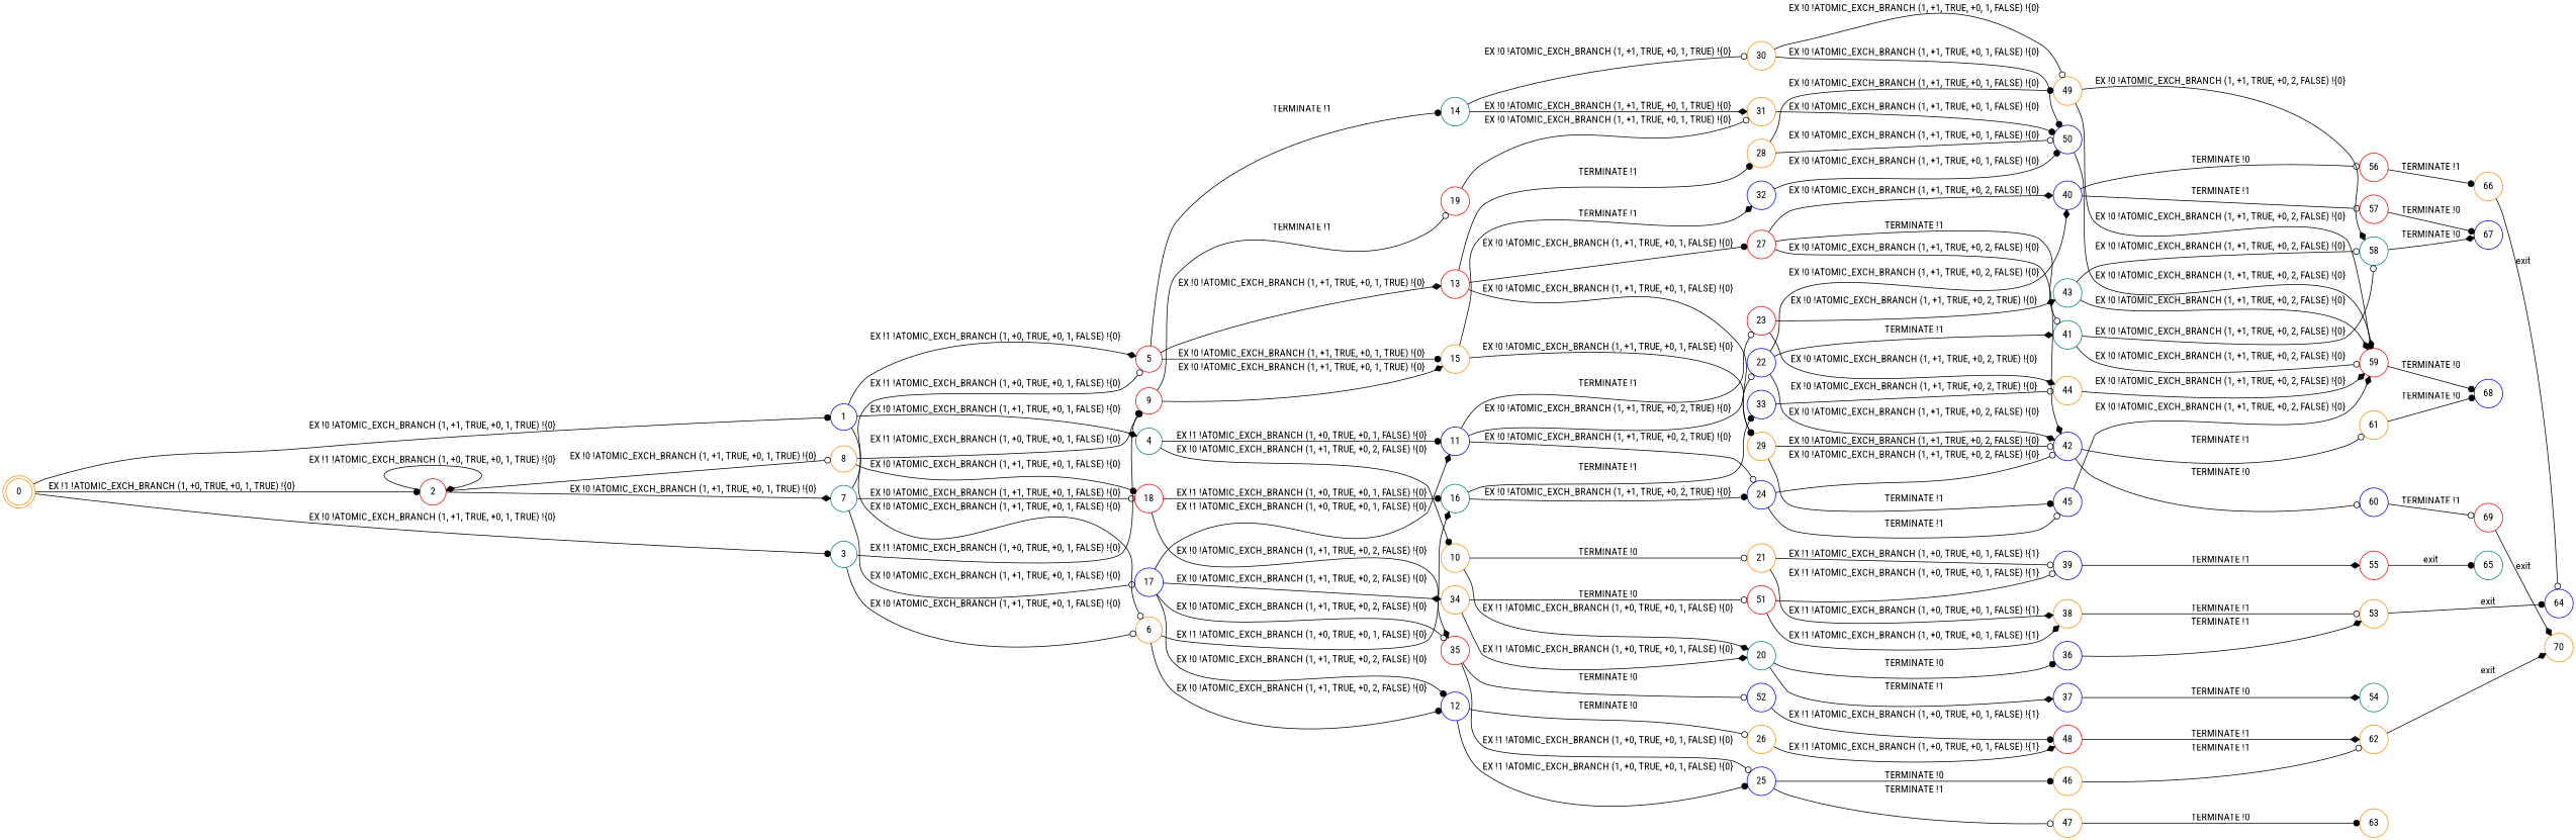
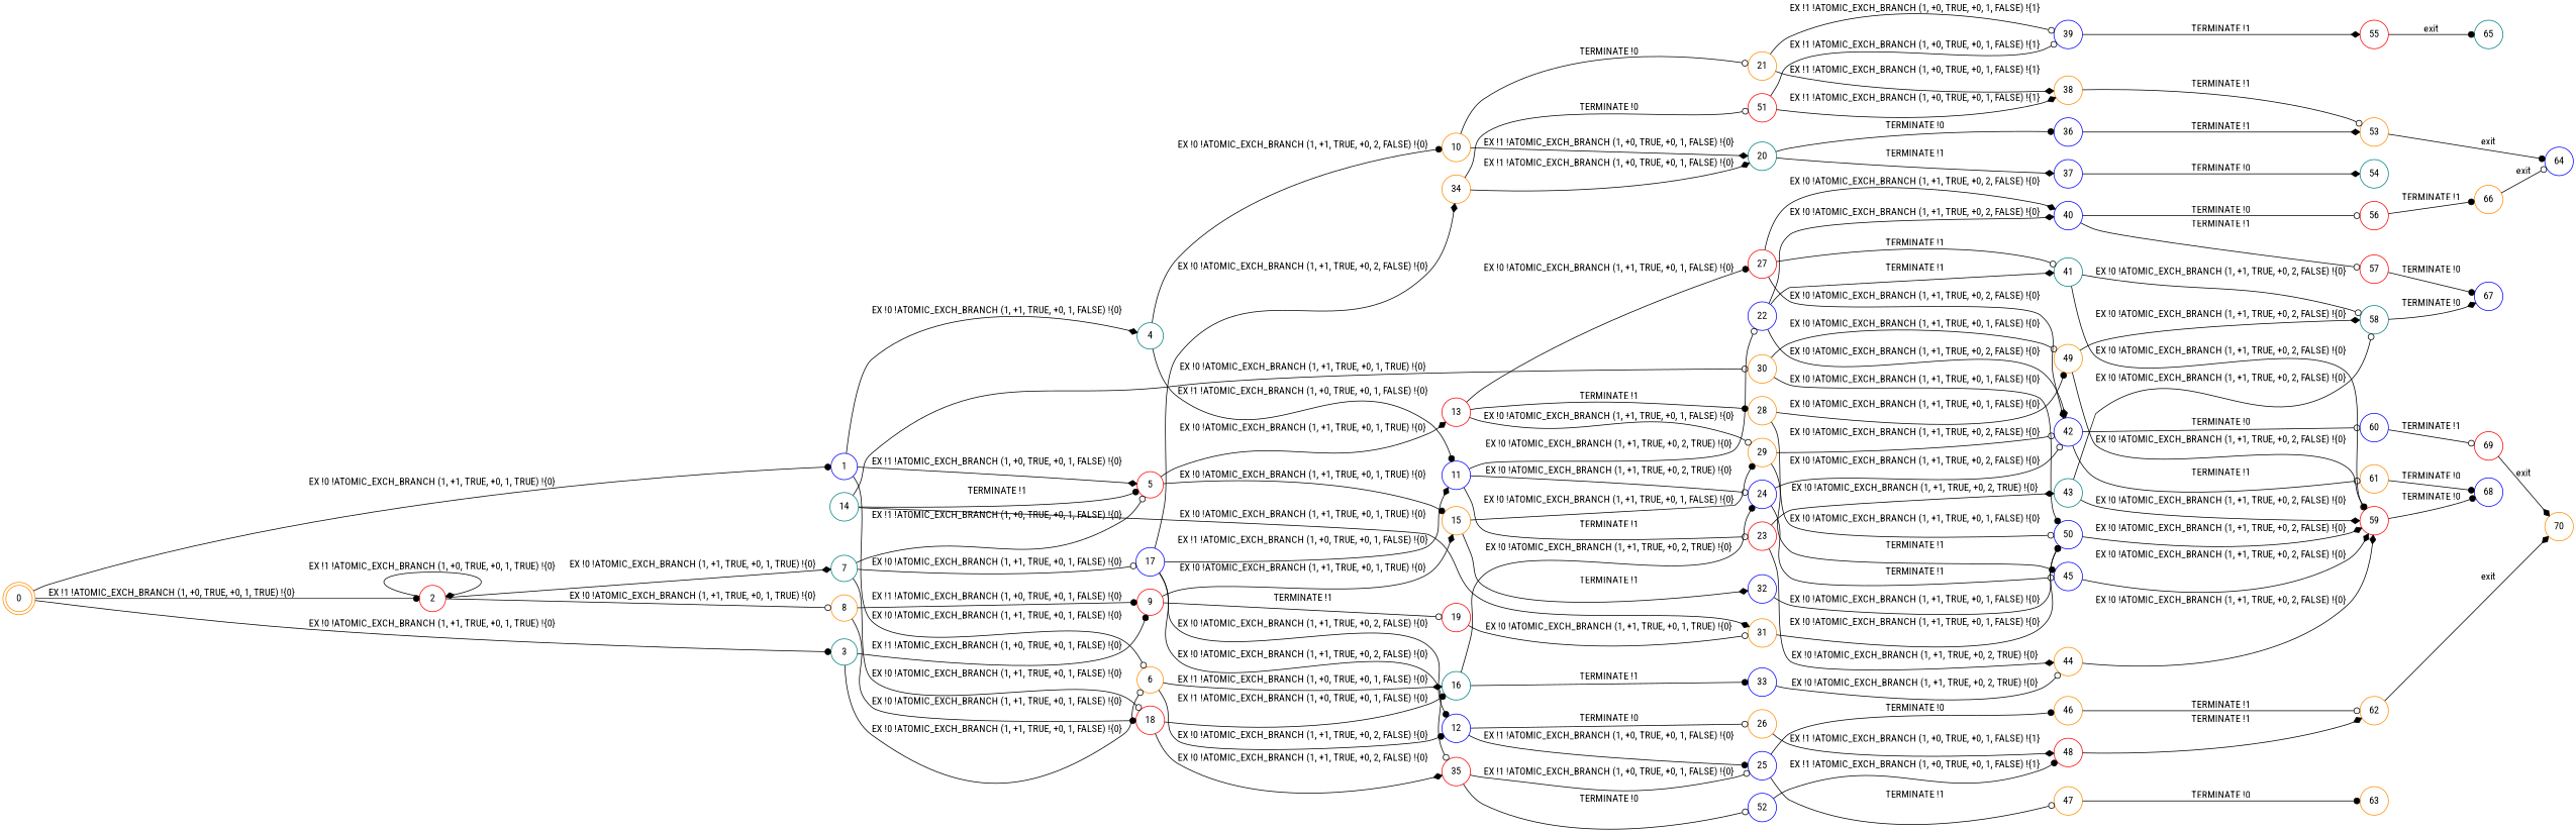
  digraph {
    fontname="Roboto Condensed"
    rankdir=LR
    node [color=darkorange fontname="Roboto Condensed" shape=circle]
    edge [arrowhead=odot fontname="Roboto Condensed"]
    0 [peripheries=2]
    1 [color=blue]
    2 [color=red]
    3 [color=teal]
    4 [color=teal]
    5 [color=red]
    6
    7 [color=teal]
    8
    9 [color=red]
    10
    11 [color=blue]
    13 [color=red]
    14 [color=teal]
    15
    12 [color=blue]
    16 [color=teal]
    17 [color=blue]
    18 [color=red]
    19 [color=red]
    20 [color=teal]
    21
    22 [color=blue]
    23 [color=red]
    24 [color=blue]
    25 [color=blue]
    26
    27 [color=red]
    28
    29
    30
    31
    32 [color=blue]
    33 [color=blue]
    34
    35 [color=red]
    36 [color=blue]
    37 [color=blue]
    38
    39 [color=blue]
    40 [color=blue]
    41 [color=teal]
    42 [color=blue]
    43 [color=teal]
    44
    45 [color=blue]
    46
    47
    48 [color=red]
    49
    50 [color=blue]
    51 [color=red]
    52 [color=blue]
    53
    54 [color=teal]
    55 [color=red]
    56 [color=red]
    57 [color=red]
    58 [color=teal]
    59 [color=red]
    60 [color=blue]
    61
    62
    63
    64 [color=blue]
    65 [color=teal]
    66
    67 [color=blue]
    68 [color=blue]
    69 [color=red]
    70
    0 -> 1 [arrowhead=dot label="EX !0 !ATOMIC_EXCH_BRANCH (1, +1, TRUE, +0, 1, TRUE) !{0}"]
    0 -> 2 [arrowhead=dot label="EX !1 !ATOMIC_EXCH_BRANCH (1, +0, TRUE, +0, 1, TRUE) !{0}"]
    0 -> 3 [arrowhead=dot label="EX !0 !ATOMIC_EXCH_BRANCH (1, +1, TRUE, +0, 1, TRUE) !{0}"]
    1 -> 4 [arrowhead=diamond label="EX !0 !ATOMIC_EXCH_BRANCH (1, +1, TRUE, +0, 1, FALSE) !{0}"]
    1 -> 5 [arrowhead=diamond label="EX !1 !ATOMIC_EXCH_BRANCH (1, +0, TRUE, +0, 1, FALSE) !{0}"]
    1 -> 6 [label="EX !0 !ATOMIC_EXCH_BRANCH (1, +1, TRUE, +0, 1, FALSE) !{0}"]
    2 -> 2 [arrowhead=diamond label="EX !1 !ATOMIC_EXCH_BRANCH (1, +0, TRUE, +0, 1, TRUE) !{0}"]
    2 -> 7 [arrowhead=diamond label="EX !0 !ATOMIC_EXCH_BRANCH (1, +1, TRUE, +0, 1, TRUE) !{0}"]
    2 -> 8 [label="EX !0 !ATOMIC_EXCH_BRANCH (1, +1, TRUE, +0, 1, TRUE) !{0}"]
    3 -> 6 [label="EX !0 !ATOMIC_EXCH_BRANCH (1, +1, TRUE, +0, 1, FALSE) !{0}"]
    3 -> 9 [arrowhead=dot label="EX !1 !ATOMIC_EXCH_BRANCH (1, +0, TRUE, +0, 1, FALSE) !{0}"]
    4 -> 10 [arrowhead=dot label="EX !0 !ATOMIC_EXCH_BRANCH (1, +1, TRUE, +0, 2, FALSE) !{0}"]
    4 -> 11 [arrowhead=dot label="EX !1 !ATOMIC_EXCH_BRANCH (1, +0, TRUE, +0, 1, FALSE) !{0}"]
    5 -> 13 [arrowhead=diamond label="EX !0 !ATOMIC_EXCH_BRANCH (1, +1, TRUE, +0, 1, TRUE) !{0}"]
-   5 -> 14 [arrowhead=dot label="TERMINATE !1"]
+   14 -> 5 [arrowhead=dot label="TERMINATE !1"]
    5 -> 15 [arrowhead=dot label="EX !0 !ATOMIC_EXCH_BRANCH (1, +1, TRUE, +0, 1, TRUE) !{0}"]
    6 -> 12 [arrowhead=dot label="EX !0 !ATOMIC_EXCH_BRANCH (1, +1, TRUE, +0, 2, FALSE) !{0}"]
    6 -> 16 [arrowhead=diamond label="EX !1 !ATOMIC_EXCH_BRANCH (1, +0, TRUE, +0, 1, FALSE) !{0}"]
    7 -> 5 [label="EX !1 !ATOMIC_EXCH_BRANCH (1, +0, TRUE, +0, 1, FALSE) !{0}"]
    7 -> 17 [label="EX !0 !ATOMIC_EXCH_BRANCH (1, +1, TRUE, +0, 1, FALSE) !{0}"]
    7 -> 18 [label="EX !0 !ATOMIC_EXCH_BRANCH (1, +1, TRUE, +0, 1, FALSE) !{0}"]
    8 -> 9 [arrowhead=dot label="EX !1 !ATOMIC_EXCH_BRANCH (1, +0, TRUE, +0, 1, FALSE) !{0}"]
    8 -> 18 [arrowhead=dot label="EX !0 !ATOMIC_EXCH_BRANCH (1, +1, TRUE, +0, 1, FALSE) !{0}"]
    9 -> 15 [arrowhead=diamond label="EX !0 !ATOMIC_EXCH_BRANCH (1, +1, TRUE, +0, 1, TRUE) !{0}"]
    9 -> 19 [label="TERMINATE !1"]
    10 -> 20 [arrowhead=diamond label="EX !1 !ATOMIC_EXCH_BRANCH (1, +0, TRUE, +0, 1, FALSE) !{0}"]
    10 -> 21 [label="TERMINATE !0"]
    11 -> 22 [label="EX !0 !ATOMIC_EXCH_BRANCH (1, +1, TRUE, +0, 2, TRUE) !{0}"]
    11 -> 23 [label="TERMINATE !1"]
    11 -> 24 [label="EX !0 !ATOMIC_EXCH_BRANCH (1, +1, TRUE, +0, 2, TRUE) !{0}"]
    13 -> 27 [arrowhead=dot label="EX !0 !ATOMIC_EXCH_BRANCH (1, +1, TRUE, +0, 1, FALSE) !{0}"]
    13 -> 28 [arrowhead=dot label="TERMINATE !1"]
    13 -> 29 [label="EX !0 !ATOMIC_EXCH_BRANCH (1, +1, TRUE, +0, 1, FALSE) !{0}"]
    14 -> 30 [label="EX !0 !ATOMIC_EXCH_BRANCH (1, +1, TRUE, +0, 1, TRUE) !{0}"]
    14 -> 31 [arrowhead=diamond label="EX !0 !ATOMIC_EXCH_BRANCH (1, +1, TRUE, +0, 1, TRUE) !{0}"]
    15 -> 29 [arrowhead=dot label="EX !0 !ATOMIC_EXCH_BRANCH (1, +1, TRUE, +0, 1, FALSE) !{0}"]
    15 -> 32 [arrowhead=diamond label="TERMINATE !1"]
    12 -> 25 [arrowhead=dot label="EX !1 !ATOMIC_EXCH_BRANCH (1, +0, TRUE, +0, 1, FALSE) !{0}"]
    12 -> 26 [label="TERMINATE !0"]
    16 -> 24 [arrowhead=dot label="EX !0 !ATOMIC_EXCH_BRANCH (1, +1, TRUE, +0, 2, TRUE) !{0}"]
    16 -> 33 [arrowhead=dot label="TERMINATE !1"]
    17 -> 11 [arrowhead=diamond label="EX !1 !ATOMIC_EXCH_BRANCH (1, +0, TRUE, +0, 1, FALSE) !{0}"]
    17 -> 12 [arrowhead=dot label="EX !0 !ATOMIC_EXCH_BRANCH (1, +1, TRUE, +0, 2, FALSE) !{0}"]
    17 -> 34 [arrowhead=diamond label="EX !0 !ATOMIC_EXCH_BRANCH (1, +1, TRUE, +0, 2, FALSE) !{0}"]
    17 -> 35 [label="EX !0 !ATOMIC_EXCH_BRANCH (1, +1, TRUE, +0, 2, FALSE) !{0}"]
    18 -> 16 [arrowhead=dot label="EX !1 !ATOMIC_EXCH_BRANCH (1, +0, TRUE, +0, 1, FALSE) !{0}"]
    18 -> 35 [arrowhead=diamond label="EX !0 !ATOMIC_EXCH_BRANCH (1, +1, TRUE, +0, 2, FALSE) !{0}"]
    19 -> 31 [label="EX !0 !ATOMIC_EXCH_BRANCH (1, +1, TRUE, +0, 1, TRUE) !{0}"]
    20 -> 36 [arrowhead=dot label="TERMINATE !0"]
    20 -> 37 [arrowhead=diamond label="TERMINATE !1"]
    21 -> 38 [arrowhead=diamond label="EX !1 !ATOMIC_EXCH_BRANCH (1, +0, TRUE, +0, 1, FALSE) !{1}"]
    21 -> 39 [label="EX !1 !ATOMIC_EXCH_BRANCH (1, +0, TRUE, +0, 1, FALSE) !{1}"]
    22 -> 40 [arrowhead=diamond label="EX !0 !ATOMIC_EXCH_BRANCH (1, +1, TRUE, +0, 2, FALSE) !{0}"]
    22 -> 41 [arrowhead=diamond label="TERMINATE !1"]
    22 -> 42 [arrowhead=diamond label="EX !0 !ATOMIC_EXCH_BRANCH (1, +1, TRUE, +0, 2, FALSE) !{0}"]
    23 -> 43 [arrowhead=diamond label="EX !0 !ATOMIC_EXCH_BRANCH (1, +1, TRUE, +0, 2, TRUE) !{0}"]
    23 -> 44 [arrowhead=diamond label="EX !0 !ATOMIC_EXCH_BRANCH (1, +1, TRUE, +0, 2, TRUE) !{0}"]
    24 -> 42 [label="EX !0 !ATOMIC_EXCH_BRANCH (1, +1, TRUE, +0, 2, FALSE) !{0}"]
    24 -> 45 [label="TERMINATE !1"]
    25 -> 46 [arrowhead=dot label="TERMINATE !0"]
    25 -> 47 [label="TERMINATE !1"]
    26 -> 48 [arrowhead=diamond label="EX !1 !ATOMIC_EXCH_BRANCH (1, +0, TRUE, +0, 1, FALSE) !{1}"]
    27 -> 40 [arrowhead=diamond label="EX !0 !ATOMIC_EXCH_BRANCH (1, +1, TRUE, +0, 2, FALSE) !{0}"]
    27 -> 41 [label="TERMINATE !1"]
    27 -> 42 [arrowhead=diamond label="EX !0 !ATOMIC_EXCH_BRANCH (1, +1, TRUE, +0, 2, FALSE) !{0}"]
    28 -> 49 [arrowhead=dot label="EX !0 !ATOMIC_EXCH_BRANCH (1, +1, TRUE, +0, 1, FALSE) !{0}"]
    28 -> 50 [label="EX !0 !ATOMIC_EXCH_BRANCH (1, +1, TRUE, +0, 1, FALSE) !{0}"]
    29 -> 42 [label="EX !0 !ATOMIC_EXCH_BRANCH (1, +1, TRUE, +0, 2, FALSE) !{0}"]
    29 -> 45 [arrowhead=dot label="TERMINATE !1"]
    30 -> 49 [label="EX !0 !ATOMIC_EXCH_BRANCH (1, +1, TRUE, +0, 1, FALSE) !{0}"]
    30 -> 50 [arrowhead=dot label="EX !0 !ATOMIC_EXCH_BRANCH (1, +1, TRUE, +0, 1, FALSE) !{0}"]
    31 -> 50 [arrowhead=dot label="EX !0 !ATOMIC_EXCH_BRANCH (1, +1, TRUE, +0, 1, FALSE) !{0}"]
    32 -> 50 [arrowhead=dot label="EX !0 !ATOMIC_EXCH_BRANCH (1, +1, TRUE, +0, 1, FALSE) !{0}"]
    33 -> 44 [label="EX !0 !ATOMIC_EXCH_BRANCH (1, +1, TRUE, +0, 2, TRUE) !{0}"]
    34 -> 20 [arrowhead=diamond label="EX !1 !ATOMIC_EXCH_BRANCH (1, +0, TRUE, +0, 1, FALSE) !{0}"]
    34 -> 51 [label="TERMINATE !0"]
    35 -> 25 [label="EX !1 !ATOMIC_EXCH_BRANCH (1, +0, TRUE, +0, 1, FALSE) !{0}"]
    35 -> 52 [label="TERMINATE !0"]
    36 -> 53 [arrowhead=diamond label="TERMINATE !1"]
    37 -> 54 [arrowhead=diamond label="TERMINATE !0"]
    38 -> 53 [label="TERMINATE !1"]
    39 -> 55 [arrowhead=diamond label="TERMINATE !1"]
    40 -> 56 [label="TERMINATE !0"]
    40 -> 57 [label="TERMINATE !1"]
    41 -> 58 [label="EX !0 !ATOMIC_EXCH_BRANCH (1, +1, TRUE, +0, 2, FALSE) !{0}"]
    41 -> 59 [label="EX !0 !ATOMIC_EXCH_BRANCH (1, +1, TRUE, +0, 2, FALSE) !{0}"]
    42 -> 60 [label="TERMINATE !0"]
    42 -> 61 [label="TERMINATE !1"]
    43 -> 58 [label="EX !0 !ATOMIC_EXCH_BRANCH (1, +1, TRUE, +0, 2, FALSE) !{0}"]
    43 -> 59 [arrowhead=diamond label="EX !0 !ATOMIC_EXCH_BRANCH (1, +1, TRUE, +0, 2, FALSE) !{0}"]
    44 -> 59 [arrowhead=diamond label="EX !0 !ATOMIC_EXCH_BRANCH (1, +1, TRUE, +0, 2, FALSE) !{0}"]
    45 -> 59 [arrowhead=diamond label="EX !0 !ATOMIC_EXCH_BRANCH (1, +1, TRUE, +0, 2, FALSE) !{0}"]
    46 -> 62 [label="TERMINATE !1"]
    47 -> 63 [arrowhead=dot label="TERMINATE !0"]
    48 -> 62 [arrowhead=diamond label="TERMINATE !1"]
    49 -> 58 [arrowhead=diamond label="EX !0 !ATOMIC_EXCH_BRANCH (1, +1, TRUE, +0, 2, FALSE) !{0}"]
    49 -> 59 [arrowhead=dot label="EX !0 !ATOMIC_EXCH_BRANCH (1, +1, TRUE, +0, 2, FALSE) !{0}"]
    50 -> 59 [arrowhead=diamond label="EX !0 !ATOMIC_EXCH_BRANCH (1, +1, TRUE, +0, 2, FALSE) !{0}"]
    51 -> 38 [arrowhead=diamond label="EX !1 !ATOMIC_EXCH_BRANCH (1, +0, TRUE, +0, 1, FALSE) !{1}"]
    51 -> 39 [label="EX !1 !ATOMIC_EXCH_BRANCH (1, +0, TRUE, +0, 1, FALSE) !{1}"]
    52 -> 48 [arrowhead=dot label="EX !1 !ATOMIC_EXCH_BRANCH (1, +0, TRUE, +0, 1, FALSE) !{1}"]
    53 -> 64 [arrowhead=dot label=exit]
    55 -> 65 [arrowhead=dot label=exit]
    56 -> 66 [arrowhead=dot label="TERMINATE !1"]
    57 -> 67 [arrowhead=dot label="TERMINATE !0"]
    58 -> 67 [arrowhead=diamond label="TERMINATE !0"]
    59 -> 68 [arrowhead=dot label="TERMINATE !0"]
    60 -> 69 [label="TERMINATE !1"]
    61 -> 68 [arrowhead=dot label="TERMINATE !0"]
    62 -> 70 [arrowhead=diamond label=exit]
    66 -> 64 [label=exit]
    69 -> 70 [arrowhead=diamond label=exit]
  }
